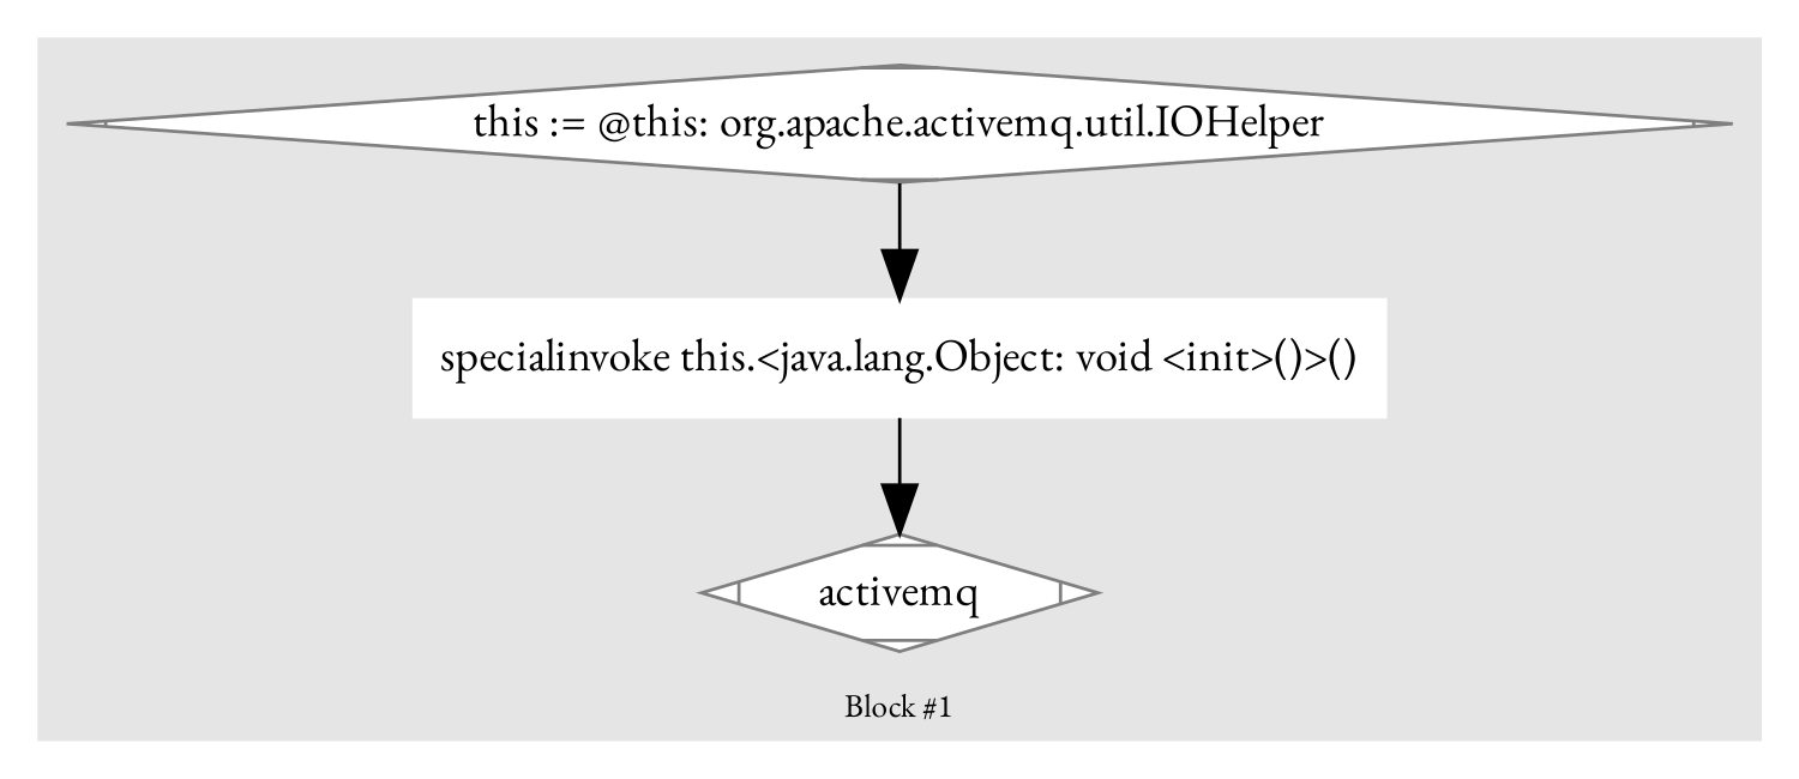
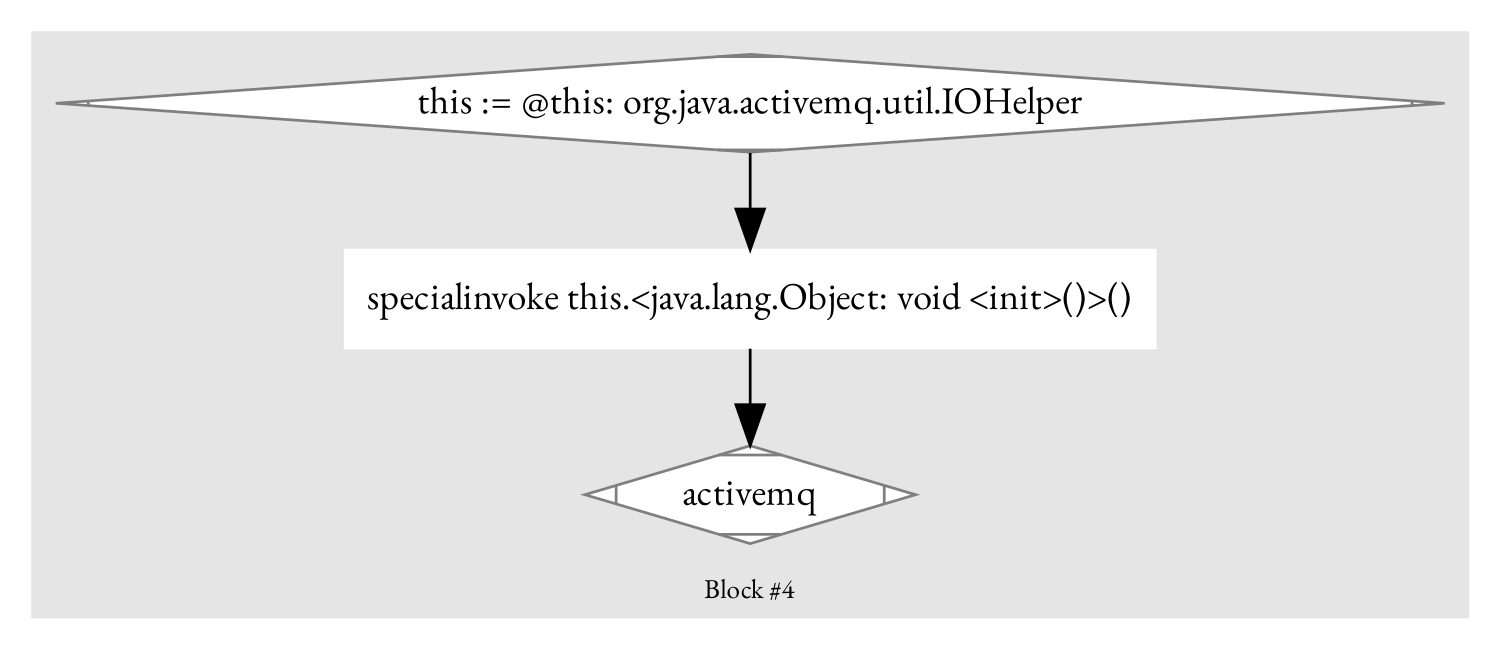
  digraph {
    color=gray90
    compound=true
    fontname="EB Garamond"
    fontsize=10
    labelloc=b
    style=filled
    node [color=grey50 fillcolor=white fontname="EB Garamond" shape=Mdiamond style=filled]
    edge [arrowsize=1.5 fontcolor=grey40 fontname="EB Garamond" fontsize=10]
-   n1 [label="this := @this: org.apache.activemq.util.IOHelper"]
+   n1 [label="this := @this: org.java.activemq.util.IOHelper"]
    n2 [color=white label="specialinvoke this.&lt;java.lang.Object: void &lt;init&gt;()&gt;()" shape=box fillcolor=""]
    n3 [label=activemq]
    subgraph cluster_1 {
-     label="Block #1"
+     label="Block #4"
      n1
      n2
      n3
    }
    n1 -> n2
    n2 -> n3
  }
